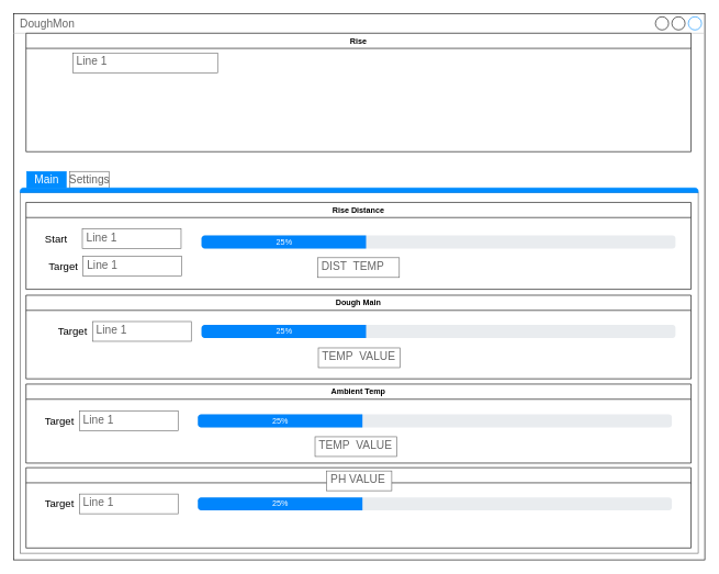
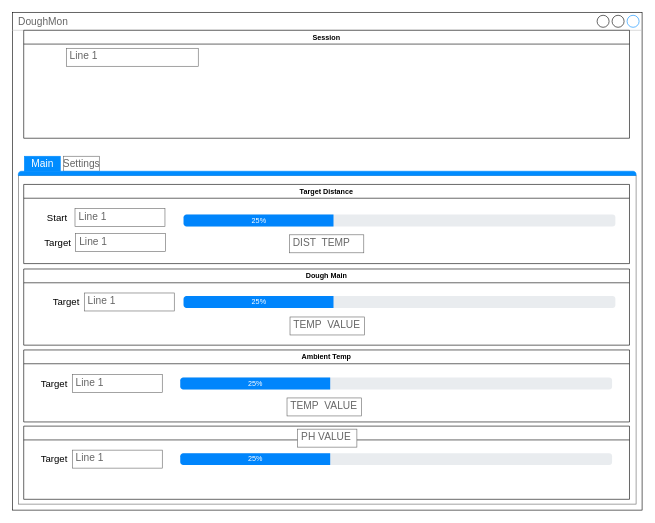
  <mxCell id="0" />
  <mxCell id="1" parent="0" />
  <mxCell id="2" value="DoughMon" style="strokeWidth=1;shadow=0;dashed=0;align=center;html=1;shape=mxgraph.mockup.containers.window;align=left;verticalAlign=top;spacingLeft=8;strokeColor2=#008cff;strokeColor3=#c4c4c4;fontColor=#666666;mainText=;fontSize=17;labelBackgroundColor=none;whiteSpace=wrap;" vertex="1" parent="1"><mxGeometry x="20" y="20" width="1050" height="830" as="geometry" /></mxCell>
  <mxCell id="3" value="" style="strokeWidth=1;shadow=0;dashed=0;align=center;html=1;shape=mxgraph.mockup.containers.marginRect2;rectMarginTop=32;strokeColor=#666666;gradientColor=none;whiteSpace=wrap;" vertex="1" parent="1"><mxGeometry x="30" y="260" width="1030" height="580" as="geometry" /></mxCell>
  <mxCell id="4" value="Main" style="strokeColor=#008cff;fillColor=#008cff;gradientColor=inherit;strokeWidth=1;shadow=0;dashed=0;align=center;html=1;shape=mxgraph.mockup.containers.rrect;rSize=0;fontSize=17;fontColor=#ffffff;gradientColor=none;" vertex="1" parent="3"><mxGeometry width="60" height="25" relative="1" as="geometry"><mxPoint x="10" as="offset" /></mxGeometry></mxCell>
  <mxCell id="5" value="Settings" style="strokeWidth=1;shadow=0;dashed=0;align=center;html=1;shape=mxgraph.mockup.containers.rrect;rSize=0;fontSize=17;fontColor=#666666;strokeColor=inherit;fillColor=inherit;gradientColor=none;" vertex="1" parent="3"><mxGeometry width="60" height="25" relative="1" as="geometry"><mxPoint x="75" as="offset" /></mxGeometry></mxCell>
  <mxCell id="6" value="" style="strokeWidth=1;shadow=0;dashed=0;align=center;html=1;shape=mxgraph.mockup.containers.topButton;rSize=5;strokeColor=#008cff;fillColor=#008cff;gradientColor=none;resizeWidth=1;movable=0;deletable=1;" vertex="1" parent="3"><mxGeometry width="1030" height="7" relative="1" as="geometry"><mxPoint y="25" as="offset" /></mxGeometry></mxCell>
- <mxCell id="7" value="Rise Distance" style="swimlane;whiteSpace=wrap;html=1;startSize=23;" vertex="1" parent="1"><mxGeometry x="39" y="307" width="1010" height="132" as="geometry" /></mxCell>
+ <mxCell id="7" value="Target Distance" style="swimlane;whiteSpace=wrap;html=1;startSize=23;" vertex="1" parent="1"><mxGeometry x="39" y="307" width="1010" height="132" as="geometry" /></mxCell>
  <mxCell id="8" value="DIST&amp;nbsp; TEMP" style="strokeWidth=1;shadow=0;dashed=0;align=center;html=1;shape=mxgraph.mockup.text.textBox;fontColor=#666666;align=left;fontSize=17;spacingLeft=4;spacingTop=-3;whiteSpace=wrap;strokeColor=#666666;mainText=" vertex="1" parent="7"><mxGeometry x="443" y="84" width="124" height="30" as="geometry" /></mxCell>
  <mxCell id="9" value="" style="html=1;shadow=0;dashed=0;shape=mxgraph.bootstrap.rrect;rSize=5;fillColor=#E9ECEF;strokeColor=none;" vertex="1" parent="1"><mxGeometry x="305.5" y="357" width="720" height="20" as="geometry" /></mxCell>
  <mxCell id="10" value="25%" style="html=1;shadow=0;dashed=0;shape=mxgraph.bootstrap.leftButton;rSize=5;fillColor=#0085FC;strokeColor=none;fontColor=#ffffff;resizeHeight=1;" vertex="1" parent="9"><mxGeometry width="250" height="20" relative="1" as="geometry" /></mxCell>
  <mxCell id="11" value="Dough Main" style="swimlane;whiteSpace=wrap;html=1;" vertex="1" parent="1"><mxGeometry x="39" y="448" width="1010" height="127" as="geometry" /></mxCell>
  <mxCell id="12" value="Line 1" style="strokeWidth=1;shadow=0;dashed=0;align=center;html=1;shape=mxgraph.mockup.text.textBox;fontColor=#666666;align=left;fontSize=17;spacingLeft=4;spacingTop=-3;whiteSpace=wrap;strokeColor=#666666;mainText=" vertex="1" parent="11"><mxGeometry x="101" y="40" width="150" height="30" as="geometry" /></mxCell>
  <mxCell id="13" value="Target" style="text;html=1;strokeColor=none;fillColor=none;align=center;verticalAlign=middle;whiteSpace=wrap;rounded=0;fontSize=16;" vertex="1" parent="11"><mxGeometry x="41" y="40" width="60" height="30" as="geometry" /></mxCell>
  <mxCell id="14" value="" style="html=1;shadow=0;dashed=0;shape=mxgraph.bootstrap.rrect;rSize=5;fillColor=#E9ECEF;strokeColor=none;" vertex="1" parent="1"><mxGeometry x="305.5" y="493" width="720" height="20" as="geometry" /></mxCell>
  <mxCell id="15" value="25%" style="html=1;shadow=0;dashed=0;shape=mxgraph.bootstrap.leftButton;rSize=5;fillColor=#0085FC;strokeColor=none;fontColor=#ffffff;resizeHeight=1;" vertex="1" parent="14"><mxGeometry width="250" height="20" relative="1" as="geometry" /></mxCell>
  <mxCell id="16" value="Ambient Temp" style="swimlane;whiteSpace=wrap;html=1;" vertex="1" parent="1"><mxGeometry x="39" y="583" width="1010" height="120" as="geometry" /></mxCell>
  <mxCell id="17" value="Line 1" style="strokeWidth=1;shadow=0;dashed=0;align=center;html=1;shape=mxgraph.mockup.text.textBox;fontColor=#666666;align=left;fontSize=17;spacingLeft=4;spacingTop=-3;whiteSpace=wrap;strokeColor=#666666;mainText=" vertex="1" parent="16"><mxGeometry x="81" y="41" width="150" height="30" as="geometry" /></mxCell>
  <mxCell id="18" value="Target" style="text;html=1;strokeColor=none;fillColor=none;align=center;verticalAlign=middle;whiteSpace=wrap;rounded=0;fontSize=16;" vertex="1" parent="16"><mxGeometry x="21" y="41" width="60" height="30" as="geometry" /></mxCell>
  <mxCell id="19" value="" style="html=1;shadow=0;dashed=0;shape=mxgraph.bootstrap.rrect;rSize=5;fillColor=#E9ECEF;strokeColor=none;" vertex="1" parent="16"><mxGeometry x="261" y="46" width="720" height="20" as="geometry" /></mxCell>
  <mxCell id="20" value="25%" style="html=1;shadow=0;dashed=0;shape=mxgraph.bootstrap.leftButton;rSize=5;fillColor=#0085FC;strokeColor=none;fontColor=#ffffff;resizeHeight=1;" vertex="1" parent="19"><mxGeometry width="250" height="20" relative="1" as="geometry" /></mxCell>
  <mxCell id="21" value="PH" style="swimlane;whiteSpace=wrap;html=1;" vertex="1" parent="1"><mxGeometry x="39" y="710" width="1010" height="122" as="geometry" /></mxCell>
  <mxCell id="22" value="PH VALUE" style="strokeWidth=1;shadow=0;dashed=0;align=center;html=1;shape=mxgraph.mockup.text.textBox;fontColor=#666666;align=left;fontSize=17;spacingLeft=4;spacingTop=-3;whiteSpace=wrap;strokeColor=#666666;mainText=" vertex="1" parent="21"><mxGeometry x="456.5" y="5" width="99" height="30" as="geometry" /></mxCell>
  <mxCell id="23" value="Line 1" style="strokeWidth=1;shadow=0;dashed=0;align=center;html=1;shape=mxgraph.mockup.text.textBox;fontColor=#666666;align=left;fontSize=17;spacingLeft=4;spacingTop=-3;whiteSpace=wrap;strokeColor=#666666;mainText=" vertex="1" parent="1"><mxGeometry x="120" y="750" width="150" height="30" as="geometry" /></mxCell>
  <mxCell id="24" value="Target" style="text;html=1;strokeColor=none;fillColor=none;align=center;verticalAlign=middle;whiteSpace=wrap;rounded=0;fontSize=16;" vertex="1" parent="1"><mxGeometry x="60" y="750" width="60" height="30" as="geometry" /></mxCell>
  <mxCell id="25" value="" style="html=1;shadow=0;dashed=0;shape=mxgraph.bootstrap.rrect;rSize=5;fillColor=#E9ECEF;strokeColor=none;" vertex="1" parent="1"><mxGeometry x="300" y="755" width="720" height="20" as="geometry" /></mxCell>
  <mxCell id="26" value="25%" style="html=1;shadow=0;dashed=0;shape=mxgraph.bootstrap.leftButton;rSize=5;fillColor=#0085FC;strokeColor=none;fontColor=#ffffff;resizeHeight=1;" vertex="1" parent="25"><mxGeometry width="250" height="20" relative="1" as="geometry" /></mxCell>
- <mxCell id="27" value="Rise" style="swimlane;whiteSpace=wrap;html=1;" vertex="1" parent="1"><mxGeometry x="39" y="50" width="1010" height="180" as="geometry" /></mxCell>
+ <mxCell id="27" value="Session" style="swimlane;whiteSpace=wrap;html=1;" vertex="1" parent="1"><mxGeometry x="39" y="50" width="1010" height="180" as="geometry" /></mxCell>
  <mxCell id="28" value="Line 1" style="strokeWidth=1;shadow=0;dashed=0;align=center;html=1;shape=mxgraph.mockup.text.textBox;fontColor=#666666;align=left;fontSize=17;spacingLeft=4;spacingTop=-3;whiteSpace=wrap;strokeColor=#666666;mainText=" vertex="1" parent="1"><mxGeometry x="110" y="80" width="220" height="30" as="geometry" /></mxCell>
  <mxCell id="29" value="TEMP&amp;nbsp; VALUE" style="strokeWidth=1;shadow=0;dashed=0;align=center;html=1;shape=mxgraph.mockup.text.textBox;fontColor=#666666;align=left;fontSize=17;spacingLeft=4;spacingTop=-3;whiteSpace=wrap;strokeColor=#666666;mainText=" vertex="1" parent="1"><mxGeometry x="478" y="663" width="124" height="30" as="geometry" /></mxCell>
  <mxCell id="30" value="TEMP&amp;nbsp; VALUE" style="strokeWidth=1;shadow=0;dashed=0;align=center;html=1;shape=mxgraph.mockup.text.textBox;fontColor=#666666;align=left;fontSize=17;spacingLeft=4;spacingTop=-3;whiteSpace=wrap;strokeColor=#666666;mainText=" vertex="1" parent="1"><mxGeometry x="483" y="528" width="124" height="30" as="geometry" /></mxCell>
  <mxCell id="31" value="Line 1" style="strokeWidth=1;shadow=0;dashed=0;align=center;html=1;shape=mxgraph.mockup.text.textBox;fontColor=#666666;align=left;fontSize=17;spacingLeft=4;spacingTop=-3;whiteSpace=wrap;strokeColor=#666666;mainText=" vertex="1" parent="1"><mxGeometry x="124.5" y="347" width="150" height="30" as="geometry" /></mxCell>
- <mxCell id="32" value="Start" style="text;html=1;strokeColor=none;fillColor=none;align=center;verticalAlign=middle;whiteSpace=wrap;rounded=0;fontSize=16;" vertex="1" parent="1"><mxGeometry x="54.5" y="347" width="60" height="30" as="geometry" /></mxCell>
+ <mxCell id="32" value="Start" style="text;html=1;strokeColor=none;fillColor=none;align=center;verticalAlign=middle;whiteSpace=wrap;rounded=0;fontSize=16;" vertex="1" parent="1"><mxGeometry x="64.5" y="347" width="60" height="30" as="geometry" /></mxCell>
  <mxCell id="33" value="Line 1" style="strokeWidth=1;shadow=0;dashed=0;align=center;html=1;shape=mxgraph.mockup.text.textBox;fontColor=#666666;align=left;fontSize=17;spacingLeft=4;spacingTop=-3;whiteSpace=wrap;strokeColor=#666666;mainText=" vertex="1" parent="1"><mxGeometry x="125.5" y="389" width="150" height="30" as="geometry" /></mxCell>
  <mxCell id="34" value="Target" style="text;html=1;strokeColor=none;fillColor=none;align=center;verticalAlign=middle;whiteSpace=wrap;rounded=0;fontSize=16;" vertex="1" parent="1"><mxGeometry x="65.5" y="389" width="60" height="30" as="geometry" /></mxCell>
